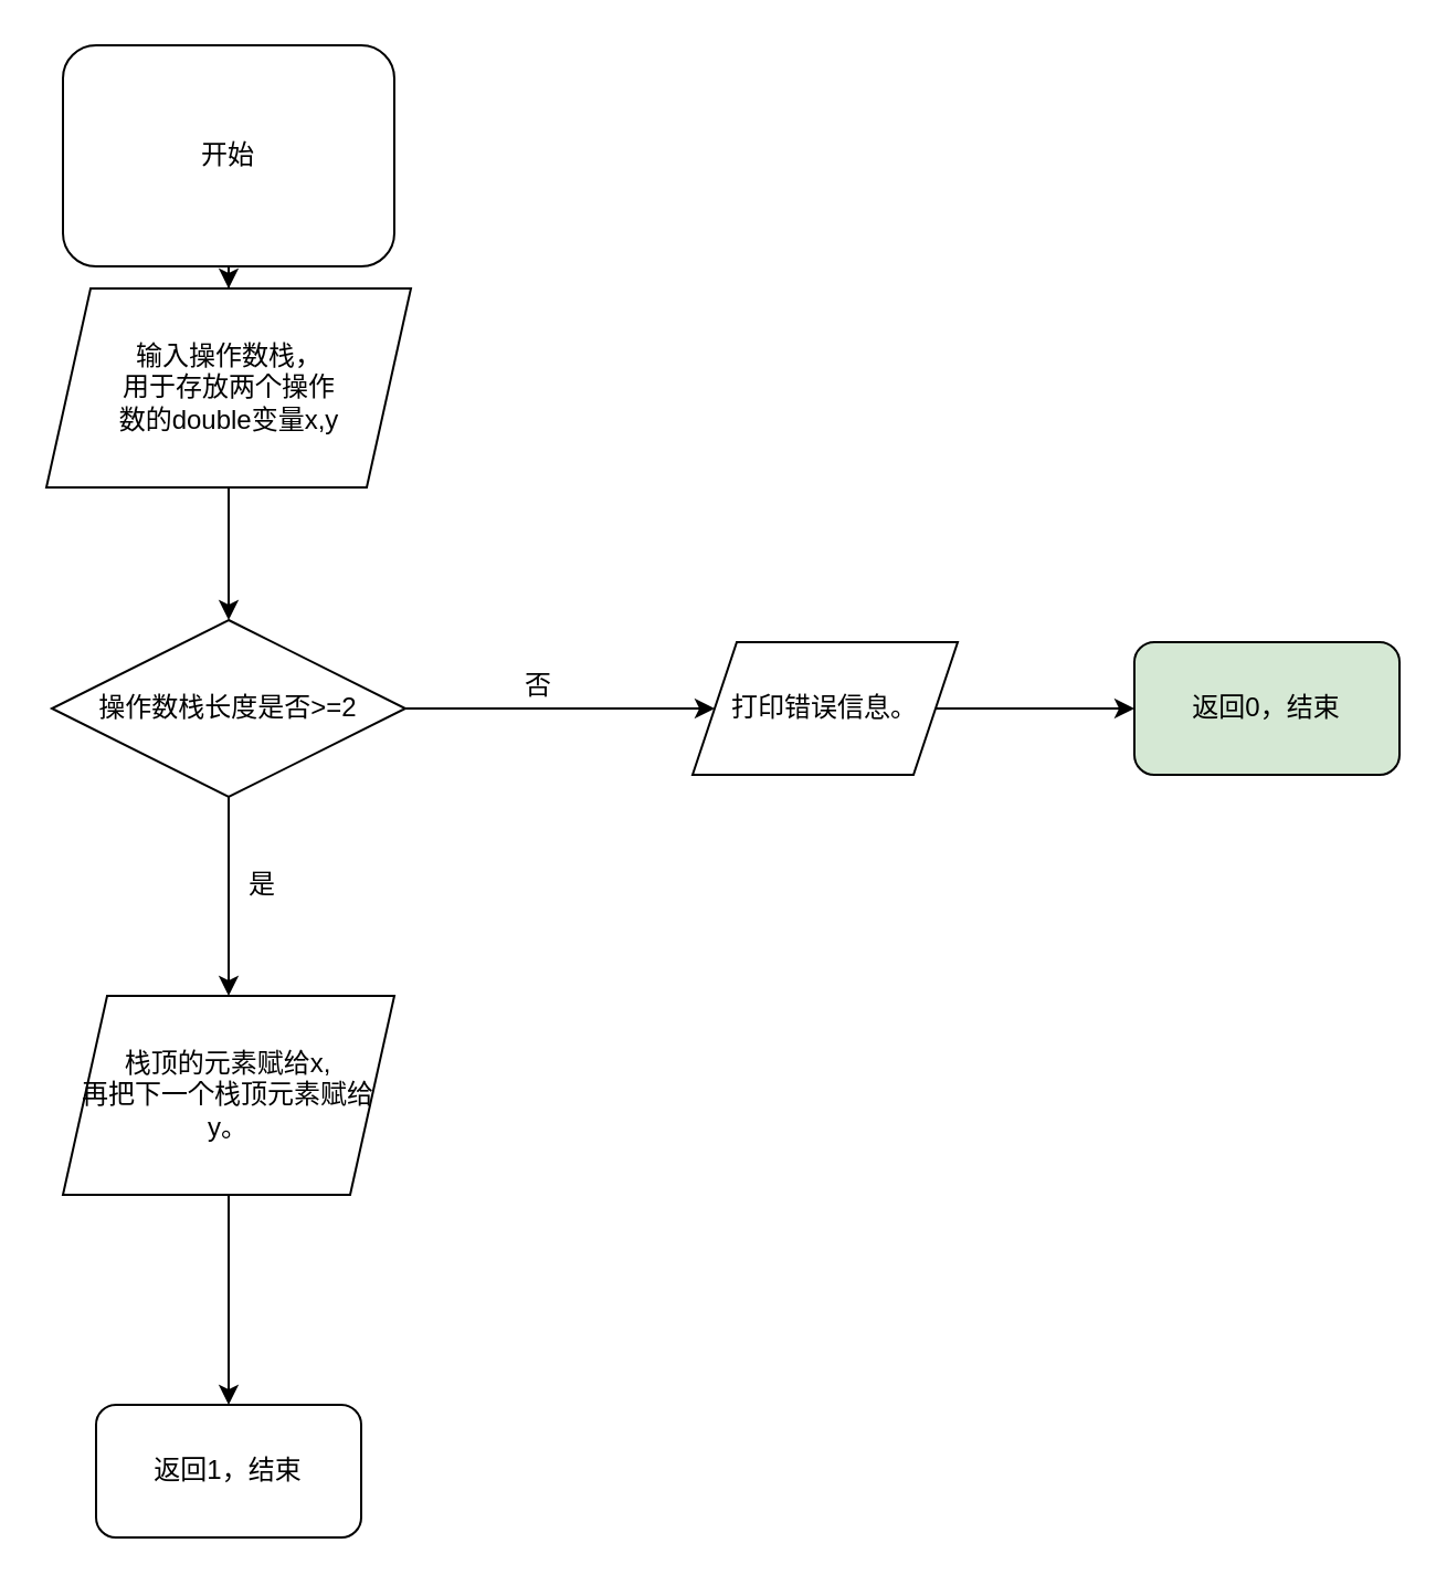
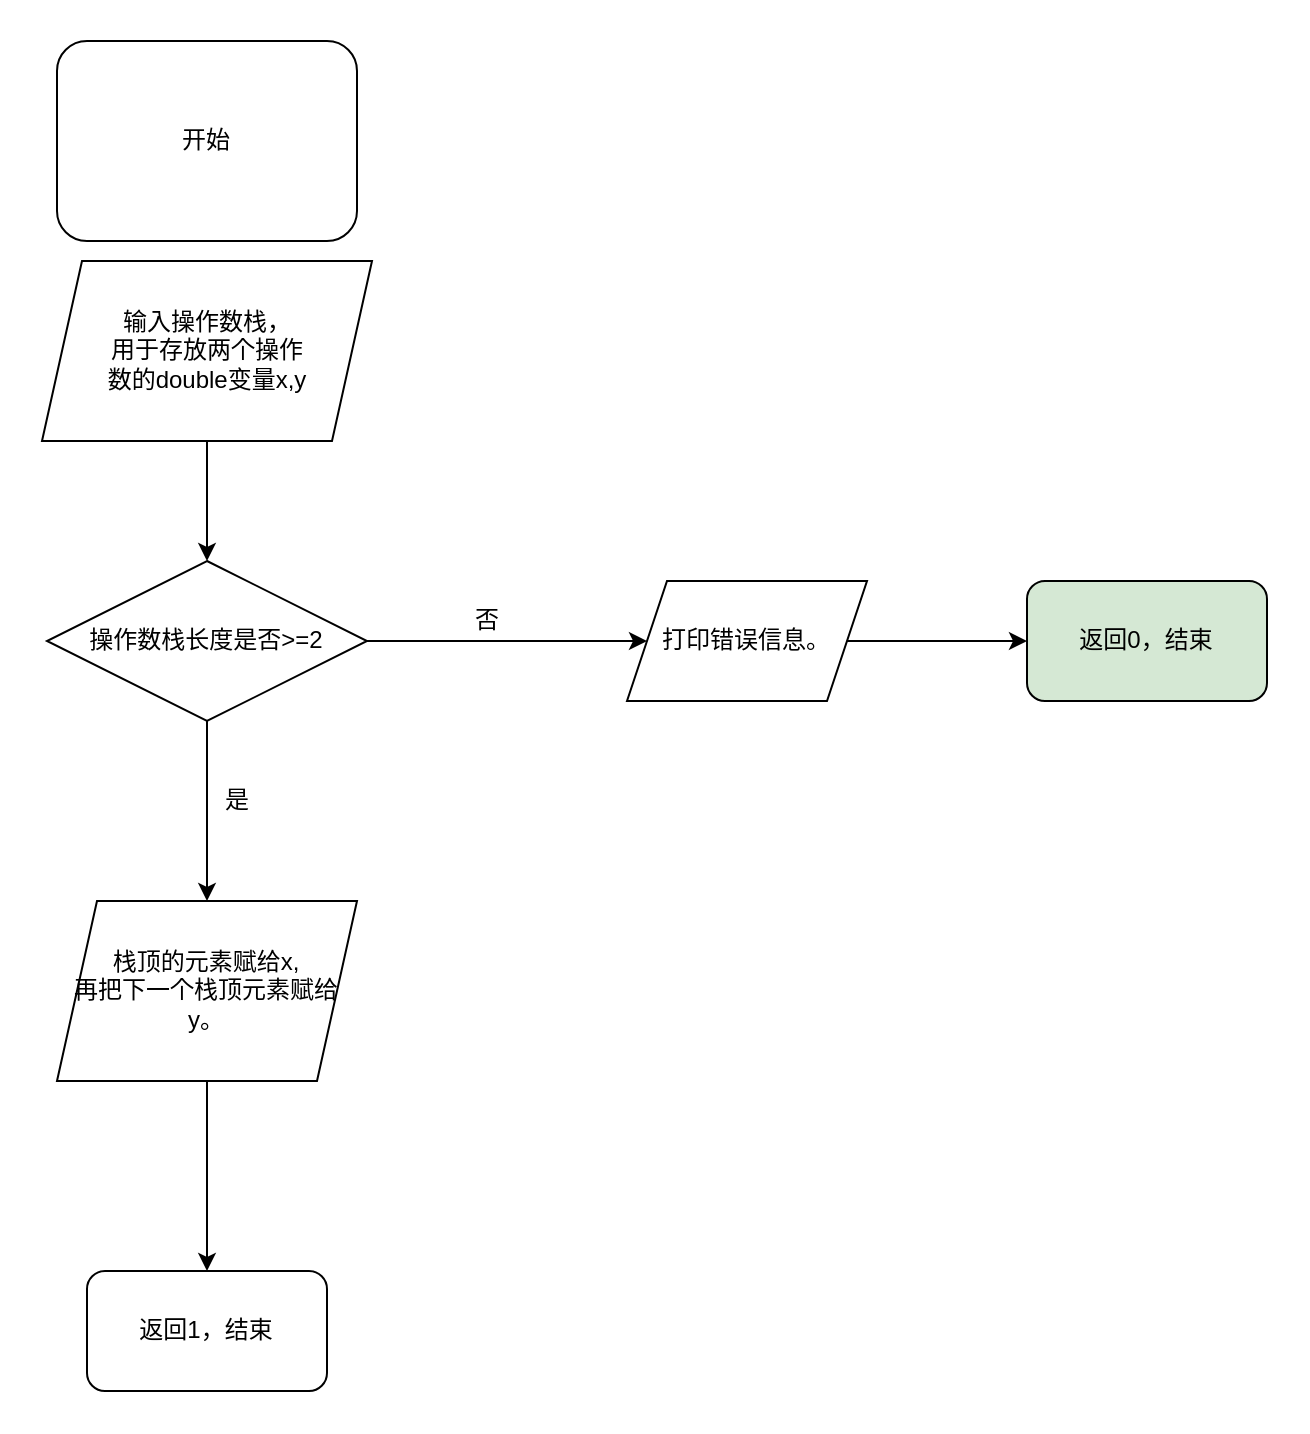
  <mxCell id="0" />
  <mxCell id="1" parent="0" />
- <mxCell id="2" value="" style="edgeStyle=orthogonalEdgeStyle;rounded=0;orthogonalLoop=1;jettySize=auto;html=1;" edge="1" parent="1" source="3" target="5"><mxGeometry relative="1" as="geometry" /></mxCell>
  <mxCell id="3" value="开始" style="whiteSpace=wrap;html=1;fontSize=12;glass=0;strokeWidth=1;shadow=0;rounded=1;" parent="1" vertex="1"><mxGeometry x="28" y="20" width="150" height="100" as="geometry" /></mxCell>
  <mxCell id="4" value="" style="edgeStyle=orthogonalEdgeStyle;rounded=0;orthogonalLoop=1;jettySize=auto;html=1;" edge="1" parent="1" source="5" target="7"><mxGeometry relative="1" as="geometry" /></mxCell>
  <mxCell id="5" value="输入操作数栈，&lt;br&gt;用于存放两个操作&lt;br&gt;数的double变量x,y" style="shape=parallelogram;perimeter=parallelogramPerimeter;whiteSpace=wrap;html=1;fixedSize=1;rounded=0;" vertex="1" parent="1"><mxGeometry x="20.5" y="130" width="165" height="90" as="geometry" /></mxCell>
  <mxCell id="6" value="" style="edgeStyle=orthogonalEdgeStyle;rounded=0;orthogonalLoop=1;jettySize=auto;html=1;" edge="1" parent="1" source="7" target="13"><mxGeometry relative="1" as="geometry" /></mxCell>
  <mxCell id="7" value="操作数栈长度是否&amp;gt;=2" style="rhombus;whiteSpace=wrap;html=1;rounded=0;" vertex="1" parent="1"><mxGeometry x="23" y="280" width="160" height="80" as="geometry" /></mxCell>
  <mxCell id="8" value="" style="edgeStyle=orthogonalEdgeStyle;rounded=0;orthogonalLoop=1;jettySize=auto;html=1;" edge="1" parent="1" source="9" target="11"><mxGeometry relative="1" as="geometry" /></mxCell>
  <mxCell id="9" value="打印错误信息。" style="shape=parallelogram;perimeter=parallelogramPerimeter;whiteSpace=wrap;html=1;fixedSize=1;rounded=0;" vertex="1" parent="1"><mxGeometry x="313" y="290" width="120" height="60" as="geometry" /></mxCell>
  <mxCell id="10" value="" style="endArrow=classic;html=1;exitX=1;exitY=0.5;exitDx=0;exitDy=0;" edge="1" parent="1" source="7" target="9"><mxGeometry width="50" height="50" relative="1" as="geometry"><mxPoint x="273" y="440" as="sourcePoint" /><mxPoint x="323" y="390" as="targetPoint" /></mxGeometry></mxCell>
  <mxCell id="11" value="返回0，结束" style="whiteSpace=wrap;html=1;rounded=1;fillColor=#d5e8d4;" vertex="1" parent="1"><mxGeometry x="513" y="290" width="120" height="60" as="geometry" /></mxCell>
  <mxCell id="12" value="" style="edgeStyle=orthogonalEdgeStyle;rounded=0;orthogonalLoop=1;jettySize=auto;html=1;" edge="1" parent="1" source="13" target="14"><mxGeometry relative="1" as="geometry" /></mxCell>
  <mxCell id="13" value="栈顶的元素赋给x,&lt;br&gt;再把下一个栈顶元素赋给y。" style="shape=parallelogram;perimeter=parallelogramPerimeter;whiteSpace=wrap;html=1;fixedSize=1;rounded=0;" vertex="1" parent="1"><mxGeometry x="28" y="450" width="150" height="90" as="geometry" /></mxCell>
  <mxCell id="14" value="返回1，结束" style="whiteSpace=wrap;html=1;rounded=1;" vertex="1" parent="1"><mxGeometry x="43" y="635" width="120" height="60" as="geometry" /></mxCell>
  <mxCell id="15" value="否" style="text;html=1;resizable=0;autosize=1;align=center;verticalAlign=middle;points=[];fillColor=none;strokeColor=none;rounded=0;" vertex="1" parent="1"><mxGeometry x="228" y="300" width="30" height="20" as="geometry" /></mxCell>
  <mxCell id="16" value="是&lt;br&gt;" style="text;html=1;resizable=0;autosize=1;align=center;verticalAlign=middle;points=[];fillColor=none;strokeColor=none;rounded=0;" vertex="1" parent="1"><mxGeometry x="103" y="390" width="30" height="20" as="geometry" /></mxCell>
